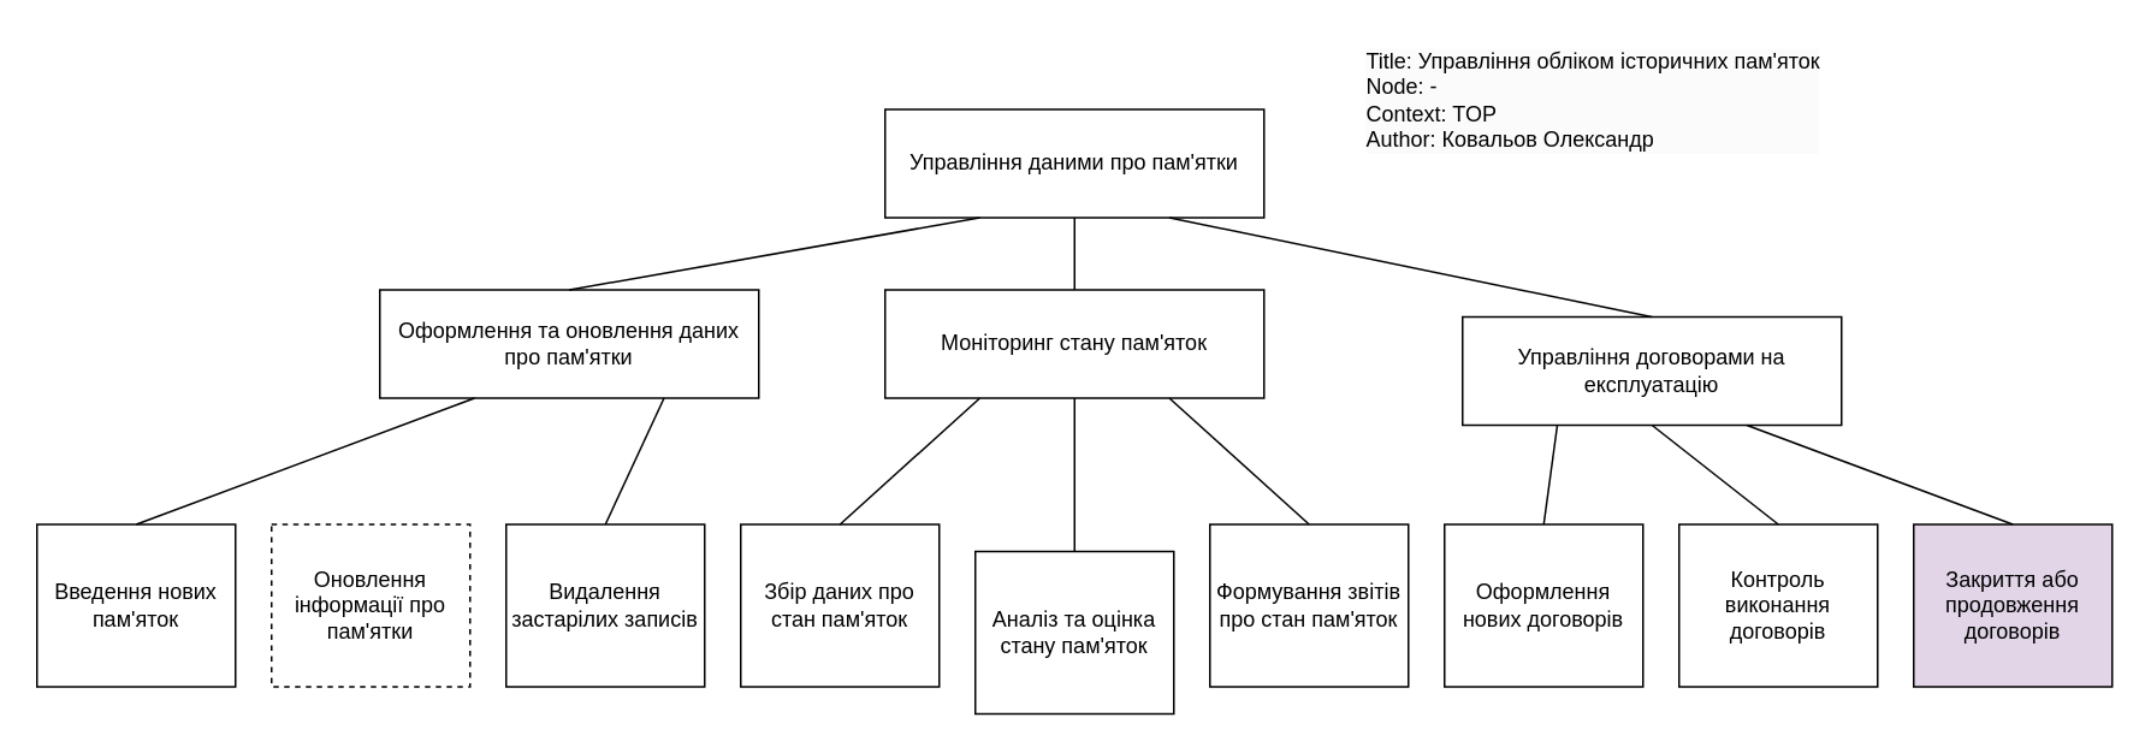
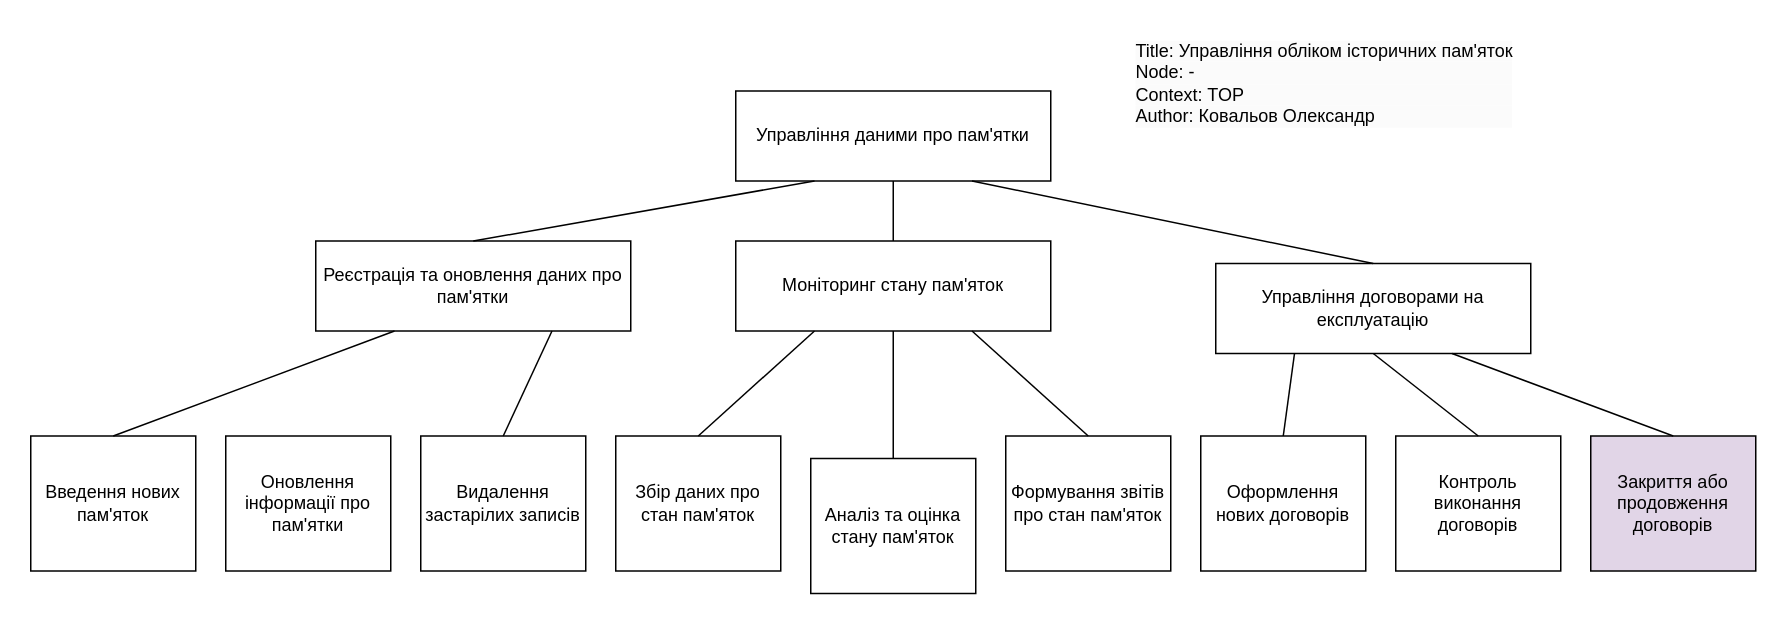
  <mxCell id="0" />
  <mxCell id="1" parent="0" />
  <mxCell id="2" style="edgeStyle=orthogonalEdgeStyle;rounded=0;orthogonalLoop=1;jettySize=auto;html=1;endArrow=none;endFill=0;" edge="1" parent="1" source="3" target="5"><mxGeometry relative="1" as="geometry" /></mxCell>
  <mxCell id="3" value="Управління даними про пам'ятки" style="rounded=0;whiteSpace=wrap;html=1;" parent="1" vertex="1"><mxGeometry x="490" y="60" width="210" height="60" as="geometry" /></mxCell>
- <mxCell id="4" value="Оформлення та оновлення даних про пам'ятки" style="rounded=0;whiteSpace=wrap;html=1;" parent="1" vertex="1"><mxGeometry x="210" y="160" width="210" height="60" as="geometry" /></mxCell>
+ <mxCell id="4" value="Реєстрація та оновлення даних про пам'ятки" style="rounded=0;whiteSpace=wrap;html=1;" parent="1" vertex="1"><mxGeometry x="210" y="160" width="210" height="60" as="geometry" /></mxCell>
  <mxCell id="5" value="Моніторинг стану пам'яток" style="rounded=0;whiteSpace=wrap;html=1;" parent="1" vertex="1"><mxGeometry x="490" y="160" width="210" height="60" as="geometry" /></mxCell>
  <mxCell id="6" value="Управління договорами на експлуатацію" style="rounded=0;whiteSpace=wrap;html=1;" parent="1" vertex="1"><mxGeometry x="810" y="175" width="210" height="60" as="geometry" /></mxCell>
  <mxCell id="7" value="Введення нових пам'яток" style="rounded=0;whiteSpace=wrap;html=1;" parent="1" vertex="1"><mxGeometry x="20" y="290" width="110" height="90" as="geometry" /></mxCell>
- <mxCell id="8" value="Оновлення інформації про пам'ятки" style="rounded=0;whiteSpace=wrap;html=1;dashed=1;" parent="1" vertex="1"><mxGeometry y="290" width="110" height="90" as="geometry" x="150" /></mxCell>
+ <mxCell id="8" value="Оновлення інформації про пам'ятки" style="rounded=0;whiteSpace=wrap;html=1;" parent="1" vertex="1"><mxGeometry y="290" width="110" height="90" as="geometry" x="150" /></mxCell>
  <mxCell id="9" value="Видалення застарілих записів" style="rounded=0;whiteSpace=wrap;html=1;" parent="1" vertex="1"><mxGeometry x="280" y="290" width="110" height="90" as="geometry" /></mxCell>
  <mxCell id="10" value="Збір даних про стан пам'яток" style="rounded=0;whiteSpace=wrap;html=1;" parent="1" vertex="1"><mxGeometry x="410" y="290" width="110" height="90" as="geometry" /></mxCell>
  <mxCell id="11" value="Аналіз та оцінка стану пам'яток" style="rounded=0;whiteSpace=wrap;html=1;" parent="1" vertex="1"><mxGeometry x="540" y="305" width="110" height="90" as="geometry" /></mxCell>
  <mxCell id="12" value="Формування звітів про стан пам'яток" style="rounded=0;whiteSpace=wrap;html=1;" parent="1" vertex="1"><mxGeometry x="670" y="290" width="110" height="90" as="geometry" /></mxCell>
  <mxCell id="13" value="Оформлення нових договорів" style="rounded=0;whiteSpace=wrap;html=1;" parent="1" vertex="1"><mxGeometry x="800" y="290" width="110" height="90" as="geometry" /></mxCell>
  <mxCell id="14" value="Контроль виконання договорів" style="rounded=0;whiteSpace=wrap;html=1;" parent="1" vertex="1"><mxGeometry x="930" y="290" width="110" height="90" as="geometry" /></mxCell>
  <mxCell id="15" value="Закриття або продовження договорів" style="rounded=0;whiteSpace=wrap;html=1;fillColor=#e1d5e7;" parent="1" vertex="1"><mxGeometry x="1060" y="290" width="110" height="90" as="geometry" /></mxCell>
  <mxCell id="16" value="&lt;span style=&quot;color: rgb(0, 0, 0); font-family: Helvetica; font-size: 12px; font-style: normal; font-variant-ligatures: normal; font-variant-caps: normal; font-weight: 400; letter-spacing: normal; orphans: 2; text-align: left; text-indent: 0px; text-transform: none; widows: 2; word-spacing: 0px; -webkit-text-stroke-width: 0px; white-space: normal; background-color: rgb(251, 251, 251); text-decoration-thickness: initial; text-decoration-style: initial; text-decoration-color: initial; display: inline !important; float: none;&quot;&gt;Title: Управління обліком історичних пам'яток&lt;/span&gt;&lt;div style=&quot;forced-color-adjust: none; color: rgb(0, 0, 0); font-family: Helvetica; font-size: 12px; font-style: normal; font-variant-ligatures: normal; font-variant-caps: normal; font-weight: 400; letter-spacing: normal; orphans: 2; text-align: left; text-indent: 0px; text-transform: none; widows: 2; word-spacing: 0px; -webkit-text-stroke-width: 0px; white-space: normal; background-color: rgb(251, 251, 251); text-decoration-thickness: initial; text-decoration-style: initial; text-decoration-color: initial;&quot;&gt;Node: -&lt;/div&gt;&lt;div style=&quot;forced-color-adjust: none; color: rgb(0, 0, 0); font-family: Helvetica; font-size: 12px; font-style: normal; font-variant-ligatures: normal; font-variant-caps: normal; font-weight: 400; letter-spacing: normal; orphans: 2; text-align: left; text-indent: 0px; text-transform: none; widows: 2; word-spacing: 0px; -webkit-text-stroke-width: 0px; white-space: normal; background-color: rgb(251, 251, 251); text-decoration-thickness: initial; text-decoration-style: initial; text-decoration-color: initial;&quot;&gt;Context: TOP&lt;/div&gt;&lt;div style=&quot;forced-color-adjust: none; color: rgb(0, 0, 0); font-family: Helvetica; font-size: 12px; font-style: normal; font-variant-ligatures: normal; font-variant-caps: normal; font-weight: 400; letter-spacing: normal; orphans: 2; text-align: left; text-indent: 0px; text-transform: none; widows: 2; word-spacing: 0px; -webkit-text-stroke-width: 0px; white-space: normal; background-color: rgb(251, 251, 251); text-decoration-thickness: initial; text-decoration-style: initial; text-decoration-color: initial;&quot;&gt;Author: Ковальов Олександр&lt;/div&gt;" style="text;whiteSpace=wrap;html=1;" vertex="1" parent="1"><mxGeometry x="755" y="20" width="335" height="80" as="geometry" /></mxCell>
  <mxCell id="17" value="" style="endArrow=none;html=1;rounded=0;entryX=0.5;entryY=1;entryDx=0;entryDy=0;exitX=0.5;exitY=0;exitDx=0;exitDy=0;" edge="1" parent="1" source="11" target="5"><mxGeometry width="50" height="50" relative="1" as="geometry"><mxPoint x="600" y="190" as="sourcePoint" /><mxPoint x="650" y="140" as="targetPoint" /></mxGeometry></mxCell>
  <mxCell id="18" value="" style="endArrow=none;html=1;rounded=0;entryX=0.25;entryY=1;entryDx=0;entryDy=0;exitX=0.5;exitY=0;exitDx=0;exitDy=0;" edge="1" parent="1" source="10" target="5"><mxGeometry width="50" height="50" relative="1" as="geometry"><mxPoint x="605" y="300" as="sourcePoint" /><mxPoint x="605" y="230" as="targetPoint" /></mxGeometry></mxCell>
  <mxCell id="19" value="" style="endArrow=none;html=1;rounded=0;entryX=0.75;entryY=1;entryDx=0;entryDy=0;exitX=0.5;exitY=0;exitDx=0;exitDy=0;" edge="1" parent="1" source="12" target="5"><mxGeometry width="50" height="50" relative="1" as="geometry"><mxPoint x="475" y="300" as="sourcePoint" /><mxPoint x="553" y="230" as="targetPoint" /></mxGeometry></mxCell>
  <mxCell id="20" value="" style="endArrow=none;html=1;rounded=0;entryX=0.25;entryY=1;entryDx=0;entryDy=0;exitX=0.5;exitY=0;exitDx=0;exitDy=0;" edge="1" parent="1" source="4" target="3"><mxGeometry width="50" height="50" relative="1" as="geometry"><mxPoint x="735" y="300" as="sourcePoint" /><mxPoint x="658" y="230" as="targetPoint" /></mxGeometry></mxCell>
  <mxCell id="21" value="" style="endArrow=none;html=1;rounded=0;entryX=0.75;entryY=1;entryDx=0;entryDy=0;exitX=0.5;exitY=0;exitDx=0;exitDy=0;" edge="1" parent="1" source="6" target="3"><mxGeometry width="50" height="50" relative="1" as="geometry"><mxPoint x="325" y="170" as="sourcePoint" /><mxPoint x="553" y="130" as="targetPoint" /></mxGeometry></mxCell>
  <mxCell id="22" value="" style="endArrow=none;html=1;rounded=0;entryX=0.25;entryY=1;entryDx=0;entryDy=0;exitX=0.5;exitY=0;exitDx=0;exitDy=0;" edge="1" parent="1" source="13" target="6"><mxGeometry width="50" height="50" relative="1" as="geometry"><mxPoint x="885" y="170" as="sourcePoint" /><mxPoint x="658" y="130" as="targetPoint" /></mxGeometry></mxCell>
  <mxCell id="23" value="" style="endArrow=none;html=1;rounded=0;entryX=0.75;entryY=1;entryDx=0;entryDy=0;exitX=0.5;exitY=0;exitDx=0;exitDy=0;" edge="1" parent="1" source="15" target="6"><mxGeometry width="50" height="50" relative="1" as="geometry"><mxPoint x="1112" y="290" as="sourcePoint" /><mxPoint x="1080" y="220" as="targetPoint" /></mxGeometry></mxCell>
  <mxCell id="24" value="" style="endArrow=none;html=1;rounded=0;entryX=0.5;entryY=1;entryDx=0;entryDy=0;exitX=0.5;exitY=0;exitDx=0;exitDy=0;" edge="1" parent="1" source="14" target="6"><mxGeometry width="50" height="50" relative="1" as="geometry"><mxPoint x="1067" y="300" as="sourcePoint" /><mxPoint x="880" y="230" as="targetPoint" /></mxGeometry></mxCell>
  <mxCell id="25" value="" style="endArrow=none;html=1;rounded=0;entryX=0.75;entryY=1;entryDx=0;entryDy=0;exitX=0.5;exitY=0;exitDx=0;exitDy=0;" edge="1" parent="1" source="9" target="4"><mxGeometry width="50" height="50" relative="1" as="geometry"><mxPoint x="475" y="300" as="sourcePoint" /><mxPoint x="553" y="230" as="targetPoint" /></mxGeometry></mxCell>
  <mxCell id="26" value="" style="endArrow=none;html=1;rounded=0;entryX=0.25;entryY=1;entryDx=0;entryDy=0;exitX=0.5;exitY=0;exitDx=0;exitDy=0;" edge="1" parent="1" source="7" target="4"><mxGeometry width="50" height="50" relative="1" as="geometry"><mxPoint x="215" y="300" as="sourcePoint" /><mxPoint x="325" y="230" as="targetPoint" /></mxGeometry></mxCell>
